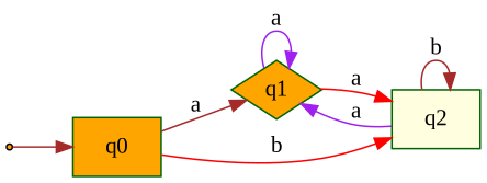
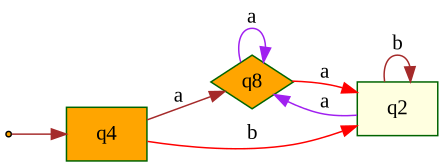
  digraph {
    fontname="Liberation Serif"
    rankdir=LR
    node [color=darkgreen fillcolor=orange fontname="Liberation Serif" shape=box style=filled]
    edge [color=brown fontname="Liberation Serif"]
    __start__ [color=black shape=point]
-   q0
-   q1 [shape=diamond]
+   q0 [label=q4]
+   q1 [shape=diamond label=q8]
    q2 [fillcolor=lightyellow]
    __start__ -> q0
    q0 -> q1 [label=a]
    q0 -> q2 [color=red label=b]
    q1 -> q1 [color=purple label=a]
    q1 -> q2 [color=red label=a]
    q2 -> q1 [color=purple label=a]
    q2 -> q2 [label=b]
  }
